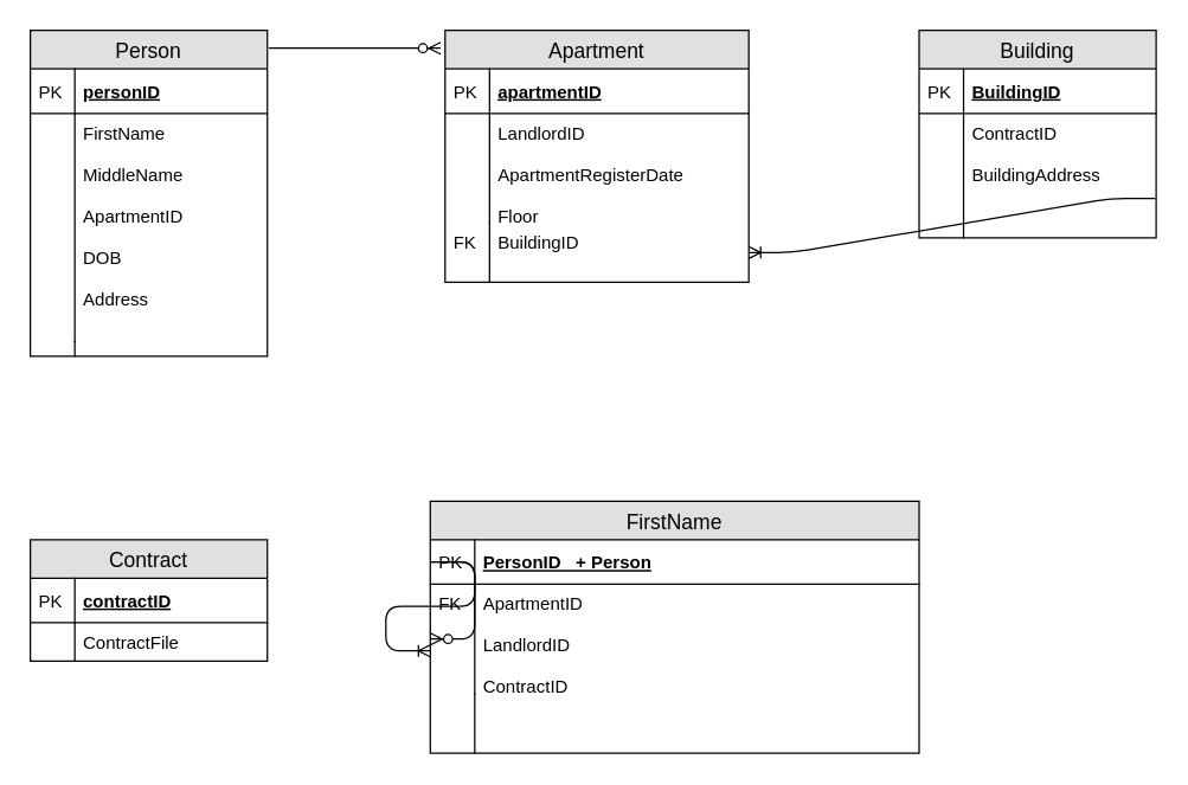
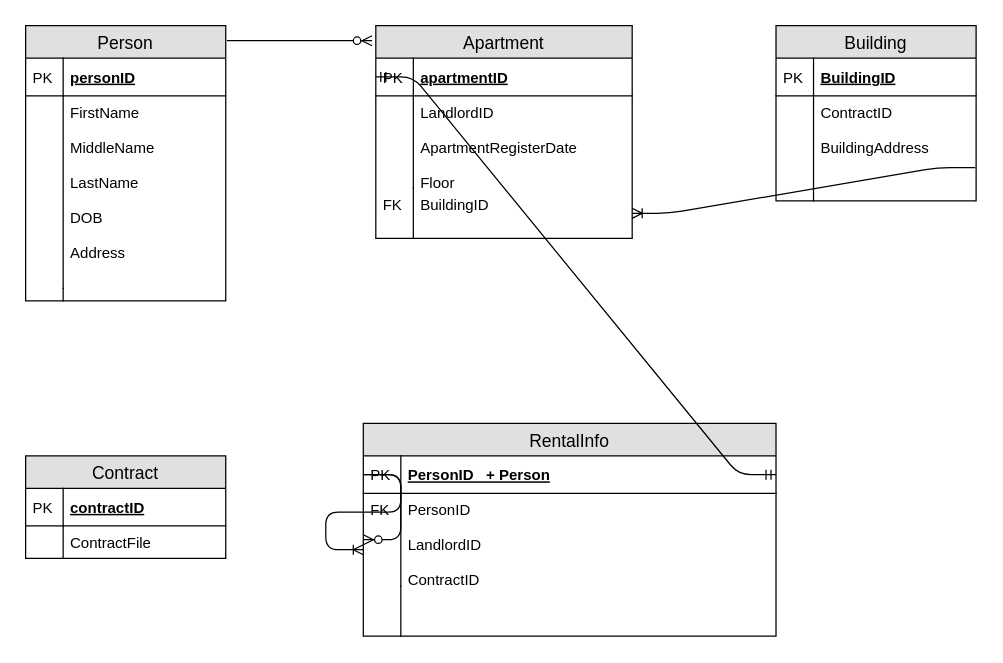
  <mxCell id="0" />
  <mxCell id="1" parent="0" />
  <mxCell id="2" value="Contract" style="swimlane;fontStyle=0;childLayout=stackLayout;horizontal=1;startSize=26;fillColor=#e0e0e0;horizontalStack=0;resizeParent=1;resizeParentMax=0;resizeLast=0;collapsible=1;marginBottom=0;swimlaneFillColor=#ffffff;align=center;fontSize=14;" parent="1" vertex="1"><mxGeometry x="20" y="364" width="160" height="82" as="geometry" /></mxCell>
  <mxCell id="3" value="contractID" style="shape=partialRectangle;top=0;left=0;right=0;bottom=1;align=left;verticalAlign=middle;fillColor=none;spacingLeft=34;spacingRight=4;overflow=hidden;rotatable=0;points=[[0,0.5],[1,0.5]];portConstraint=eastwest;dropTarget=0;fontStyle=5;fontSize=12;" parent="2" vertex="1"><mxGeometry y="26" width="160" height="30" as="geometry" /></mxCell>
  <mxCell id="4" value="PK" style="shape=partialRectangle;top=0;left=0;bottom=0;fillColor=none;align=left;verticalAlign=middle;spacingLeft=4;spacingRight=4;overflow=hidden;rotatable=0;points=[];portConstraint=eastwest;part=1;fontSize=12;" parent="3" vertex="1" connectable="0"><mxGeometry width="30" height="30" as="geometry" /></mxCell>
  <mxCell id="5" value="ContractFile" style="shape=partialRectangle;top=0;left=0;right=0;bottom=0;align=left;verticalAlign=top;fillColor=none;spacingLeft=34;spacingRight=4;overflow=hidden;rotatable=0;points=[[0,0.5],[1,0.5]];portConstraint=eastwest;dropTarget=0;fontSize=12;" parent="2" vertex="1"><mxGeometry y="56" width="160" height="26" as="geometry" /></mxCell>
  <mxCell id="6" value="" style="shape=partialRectangle;top=0;left=0;bottom=0;fillColor=none;align=left;verticalAlign=top;spacingLeft=4;spacingRight=4;overflow=hidden;rotatable=0;points=[];portConstraint=eastwest;part=1;fontSize=12;" parent="5" vertex="1" connectable="0"><mxGeometry width="30" height="26" as="geometry" /></mxCell>
  <mxCell id="7" value="Person" style="swimlane;fontStyle=0;childLayout=stackLayout;horizontal=1;startSize=26;fillColor=#e0e0e0;horizontalStack=0;resizeParent=1;resizeParentMax=0;resizeLast=0;collapsible=1;marginBottom=0;swimlaneFillColor=#ffffff;align=center;fontSize=14;" parent="1" vertex="1"><mxGeometry x="20" y="20" width="160" height="220" as="geometry" /></mxCell>
  <mxCell id="8" value="personID" style="shape=partialRectangle;top=0;left=0;right=0;bottom=1;align=left;verticalAlign=middle;fillColor=none;spacingLeft=34;spacingRight=4;overflow=hidden;rotatable=0;points=[[0,0.5],[1,0.5]];portConstraint=eastwest;dropTarget=0;fontStyle=5;fontSize=12;" parent="7" vertex="1"><mxGeometry y="26" width="160" height="30" as="geometry" /></mxCell>
  <mxCell id="9" value="PK" style="shape=partialRectangle;top=0;left=0;bottom=0;fillColor=none;align=left;verticalAlign=middle;spacingLeft=4;spacingRight=4;overflow=hidden;rotatable=0;points=[];portConstraint=eastwest;part=1;fontSize=12;" parent="8" vertex="1" connectable="0"><mxGeometry width="30" height="30" as="geometry" /></mxCell>
- <mxCell id="10" value="FirstName&#10;&#10;MiddleName&#10;&#10;ApartmentID&#10;&#10;DOB&#10;&#10;Address&#10;" style="shape=partialRectangle;top=0;left=0;right=0;bottom=0;align=left;verticalAlign=top;fillColor=none;spacingLeft=34;spacingRight=4;overflow=hidden;rotatable=0;points=[[0,0.5],[1,0.5]];portConstraint=eastwest;dropTarget=0;fontSize=12;" parent="7" vertex="1"><mxGeometry y="56" width="160" height="154" as="geometry" /></mxCell>
+ <mxCell id="10" value="FirstName&#10;&#10;MiddleName&#10;&#10;LastName&#10;&#10;DOB&#10;&#10;Address&#10;" style="shape=partialRectangle;top=0;left=0;right=0;bottom=0;align=left;verticalAlign=top;fillColor=none;spacingLeft=34;spacingRight=4;overflow=hidden;rotatable=0;points=[[0,0.5],[1,0.5]];portConstraint=eastwest;dropTarget=0;fontSize=12;" parent="7" vertex="1"><mxGeometry y="56" width="160" height="154" as="geometry" /></mxCell>
  <mxCell id="11" value="" style="shape=partialRectangle;top=0;left=0;bottom=0;fillColor=none;align=left;verticalAlign=top;spacingLeft=4;spacingRight=4;overflow=hidden;rotatable=0;points=[];portConstraint=eastwest;part=1;fontSize=12;" parent="10" vertex="1" connectable="0"><mxGeometry width="30" height="154" as="geometry" /></mxCell>
  <mxCell id="12" value="" style="shape=partialRectangle;top=0;left=0;right=0;bottom=0;align=left;verticalAlign=top;fillColor=none;spacingLeft=34;spacingRight=4;overflow=hidden;rotatable=0;points=[[0,0.5],[1,0.5]];portConstraint=eastwest;dropTarget=0;fontSize=12;" parent="7" vertex="1"><mxGeometry y="210" width="160" height="10" as="geometry" /></mxCell>
  <mxCell id="13" value="" style="shape=partialRectangle;top=0;left=0;bottom=0;fillColor=none;align=left;verticalAlign=top;spacingLeft=4;spacingRight=4;overflow=hidden;rotatable=0;points=[];portConstraint=eastwest;part=1;fontSize=12;" parent="12" vertex="1" connectable="0"><mxGeometry width="30" height="10" as="geometry" /></mxCell>
  <mxCell id="14" value="Apartment" style="swimlane;fontStyle=0;childLayout=stackLayout;horizontal=1;startSize=26;fillColor=#e0e0e0;horizontalStack=0;resizeParent=1;resizeParentMax=0;resizeLast=0;collapsible=1;marginBottom=0;swimlaneFillColor=#ffffff;align=center;fontSize=14;" parent="1" vertex="1"><mxGeometry x="300" y="20" width="205" height="170" as="geometry" /></mxCell>
  <mxCell id="15" value="apartmentID" style="shape=partialRectangle;top=0;left=0;right=0;bottom=1;align=left;verticalAlign=middle;fillColor=none;spacingLeft=34;spacingRight=4;overflow=hidden;rotatable=0;points=[[0,0.5],[1,0.5]];portConstraint=eastwest;dropTarget=0;fontStyle=5;fontSize=12;" parent="14" vertex="1"><mxGeometry y="26" width="205" height="30" as="geometry" /></mxCell>
  <mxCell id="16" value="PK" style="shape=partialRectangle;top=0;left=0;bottom=0;fillColor=none;align=left;verticalAlign=middle;spacingLeft=4;spacingRight=4;overflow=hidden;rotatable=0;points=[];portConstraint=eastwest;part=1;fontSize=12;" parent="15" vertex="1" connectable="0"><mxGeometry width="30" height="30" as="geometry" /></mxCell>
  <mxCell id="17" value="LandlordID&#10;&#10;ApartmentRegisterDate&#10;&#10;Floor&#10;" style="shape=partialRectangle;top=0;left=0;right=0;bottom=0;align=left;verticalAlign=top;fillColor=none;spacingLeft=34;spacingRight=4;overflow=hidden;rotatable=0;points=[[0,0.5],[1,0.5]];portConstraint=eastwest;dropTarget=0;fontSize=12;" parent="14" vertex="1"><mxGeometry y="56" width="205" height="74" as="geometry" /></mxCell>
  <mxCell id="18" value="" style="shape=partialRectangle;top=0;left=0;bottom=0;fillColor=none;align=left;verticalAlign=top;spacingLeft=4;spacingRight=4;overflow=hidden;rotatable=0;points=[];portConstraint=eastwest;part=1;fontSize=12;" parent="17" vertex="1" connectable="0"><mxGeometry width="30" height="74" as="geometry" /></mxCell>
  <mxCell id="19" value="BuildingID" style="shape=partialRectangle;top=0;left=0;right=0;bottom=0;align=left;verticalAlign=top;fillColor=none;spacingLeft=34;spacingRight=4;overflow=hidden;rotatable=0;points=[[0,0.5],[1,0.5]];portConstraint=eastwest;dropTarget=0;fontSize=12;" parent="14" vertex="1"><mxGeometry y="130" width="205" height="40" as="geometry" /></mxCell>
  <mxCell id="20" value="FK" style="shape=partialRectangle;top=0;left=0;bottom=0;fillColor=none;align=left;verticalAlign=top;spacingLeft=4;spacingRight=4;overflow=hidden;rotatable=0;points=[];portConstraint=eastwest;part=1;fontSize=12;" parent="19" vertex="1" connectable="0"><mxGeometry width="30" height="40" as="geometry" /></mxCell>
  <mxCell id="21" value="Building" style="swimlane;fontStyle=0;childLayout=stackLayout;horizontal=1;startSize=26;fillColor=#e0e0e0;horizontalStack=0;resizeParent=1;resizeParentMax=0;resizeLast=0;collapsible=1;marginBottom=0;swimlaneFillColor=#ffffff;align=center;fontSize=14;" vertex="1" parent="1"><mxGeometry x="620" y="20" width="160" height="140" as="geometry" /></mxCell>
  <mxCell id="22" value="BuildingID" style="shape=partialRectangle;top=0;left=0;right=0;bottom=1;align=left;verticalAlign=middle;fillColor=none;spacingLeft=34;spacingRight=4;overflow=hidden;rotatable=0;points=[[0,0.5],[1,0.5]];portConstraint=eastwest;dropTarget=0;fontStyle=5;fontSize=12;" vertex="1" parent="21"><mxGeometry y="26" width="160" height="30" as="geometry" /></mxCell>
  <mxCell id="23" value="PK" style="shape=partialRectangle;top=0;left=0;bottom=0;fillColor=none;align=left;verticalAlign=middle;spacingLeft=4;spacingRight=4;overflow=hidden;rotatable=0;points=[];portConstraint=eastwest;part=1;fontSize=12;" vertex="1" connectable="0" parent="22"><mxGeometry width="30" height="30" as="geometry" /></mxCell>
  <mxCell id="24" value="ContractID&#10;&#10;BuildingAddress&#10;" style="shape=partialRectangle;top=0;left=0;right=0;bottom=0;align=left;verticalAlign=top;fillColor=none;spacingLeft=34;spacingRight=4;overflow=hidden;rotatable=0;points=[[0,0.5],[1,0.5]];portConstraint=eastwest;dropTarget=0;fontSize=12;" vertex="1" parent="21"><mxGeometry y="56" width="160" height="84" as="geometry" /></mxCell>
  <mxCell id="25" value="" style="shape=partialRectangle;top=0;left=0;bottom=0;fillColor=none;align=left;verticalAlign=top;spacingLeft=4;spacingRight=4;overflow=hidden;rotatable=0;points=[];portConstraint=eastwest;part=1;fontSize=12;" vertex="1" connectable="0" parent="24"><mxGeometry width="30" height="84" as="geometry" /></mxCell>
- <mxCell id="26" value="FirstName" style="swimlane;fontStyle=0;childLayout=stackLayout;horizontal=1;startSize=26;fillColor=#e0e0e0;horizontalStack=0;resizeParent=1;resizeParentMax=0;resizeLast=0;collapsible=1;marginBottom=0;swimlaneFillColor=#ffffff;align=center;fontSize=14;" vertex="1" parent="1"><mxGeometry x="290" y="338" width="330" height="170" as="geometry" /></mxCell>
+ <mxCell id="26" value="RentalInfo" style="swimlane;fontStyle=0;childLayout=stackLayout;horizontal=1;startSize=26;fillColor=#e0e0e0;horizontalStack=0;resizeParent=1;resizeParentMax=0;resizeLast=0;collapsible=1;marginBottom=0;swimlaneFillColor=#ffffff;align=center;fontSize=14;" vertex="1" parent="1"><mxGeometry x="290" y="338" width="330" height="170" as="geometry" /></mxCell>
  <mxCell id="27" value="PersonID   + Person" style="shape=partialRectangle;top=0;left=0;right=0;bottom=1;align=left;verticalAlign=middle;fillColor=none;spacingLeft=34;spacingRight=4;overflow=hidden;rotatable=0;points=[[0,0.5],[1,0.5]];portConstraint=eastwest;dropTarget=0;fontStyle=5;fontSize=12;" vertex="1" parent="26"><mxGeometry y="26" width="330" height="30" as="geometry" /></mxCell>
  <mxCell id="28" value="PK" style="shape=partialRectangle;top=0;left=0;bottom=0;fillColor=none;align=left;verticalAlign=middle;spacingLeft=4;spacingRight=4;overflow=hidden;rotatable=0;points=[];portConstraint=eastwest;part=1;fontSize=12;" vertex="1" connectable="0" parent="27"><mxGeometry width="30" height="30" as="geometry" /></mxCell>
- <mxCell id="29" value="ApartmentID&#10;&#10;LandlordID&#10;&#10;ContractID" style="shape=partialRectangle;top=0;left=0;right=0;bottom=0;align=left;verticalAlign=top;fillColor=none;spacingLeft=34;spacingRight=4;overflow=hidden;rotatable=0;points=[[0,0.5],[1,0.5]];portConstraint=eastwest;dropTarget=0;fontSize=12;" vertex="1" parent="26"><mxGeometry y="56" width="330" height="74" as="geometry" /></mxCell>
+ <mxCell id="29" value="PersonID&#10;&#10;LandlordID&#10;&#10;ContractID" style="shape=partialRectangle;top=0;left=0;right=0;bottom=0;align=left;verticalAlign=top;fillColor=none;spacingLeft=34;spacingRight=4;overflow=hidden;rotatable=0;points=[[0,0.5],[1,0.5]];portConstraint=eastwest;dropTarget=0;fontSize=12;" vertex="1" parent="26"><mxGeometry y="56" width="330" height="74" as="geometry" /></mxCell>
  <mxCell id="30" value="FK" style="shape=partialRectangle;top=0;left=0;bottom=0;fillColor=none;align=left;verticalAlign=top;spacingLeft=4;spacingRight=4;overflow=hidden;rotatable=0;points=[];portConstraint=eastwest;part=1;fontSize=12;" vertex="1" connectable="0" parent="29"><mxGeometry width="30" height="74" as="geometry" /></mxCell>
  <mxCell id="31" value="" style="shape=partialRectangle;top=0;left=0;right=0;bottom=0;align=left;verticalAlign=top;fillColor=none;spacingLeft=34;spacingRight=4;overflow=hidden;rotatable=0;points=[[0,0.5],[1,0.5]];portConstraint=eastwest;dropTarget=0;fontSize=12;" vertex="1" parent="26"><mxGeometry y="130" width="330" height="40" as="geometry" /></mxCell>
  <mxCell id="32" value="" style="shape=partialRectangle;top=0;left=0;bottom=0;fillColor=none;align=left;verticalAlign=top;spacingLeft=4;spacingRight=4;overflow=hidden;rotatable=0;points=[];portConstraint=eastwest;part=1;fontSize=12;" vertex="1" connectable="0" parent="31"><mxGeometry width="30" height="40" as="geometry" /></mxCell>
  <mxCell id="33" value="" style="edgeStyle=entityRelationEdgeStyle;fontSize=12;html=1;endArrow=ERoneToMany;exitX=0;exitY=0.5;exitDx=0;exitDy=0;" edge="1" parent="26" source="27"><mxGeometry width="100" height="100" relative="1" as="geometry"><mxPoint x="-70" y="102" as="sourcePoint" /><mxPoint y="101" as="targetPoint" /></mxGeometry></mxCell>
  <mxCell id="34" value="" style="edgeStyle=entityRelationEdgeStyle;fontSize=12;html=1;endArrow=ERzeroToMany;endFill=1;exitX=0;exitY=0.5;exitDx=0;exitDy=0;entryX=0;entryY=0.5;entryDx=0;entryDy=0;" edge="1" parent="26" source="27" target="29"><mxGeometry width="100" height="100" relative="1" as="geometry"><mxPoint x="-120" y="270" as="sourcePoint" /><mxPoint x="60" y="100" as="targetPoint" /></mxGeometry></mxCell>
  <mxCell id="35" value="" style="edgeStyle=entityRelationEdgeStyle;fontSize=12;html=1;endArrow=ERzeroToMany;endFill=1;exitX=1.006;exitY=0.054;exitDx=0;exitDy=0;exitPerimeter=0;" edge="1" parent="1" source="7"><mxGeometry width="100" height="100" relative="1" as="geometry"><mxPoint x="180" y="148" as="sourcePoint" /><mxPoint x="297" y="32" as="targetPoint" /></mxGeometry></mxCell>
  <mxCell id="36" value="" style="edgeStyle=entityRelationEdgeStyle;fontSize=12;html=1;endArrow=ERoneToMany;exitX=0.996;exitY=0.683;exitDx=0;exitDy=0;exitPerimeter=0;" edge="1" parent="1" source="24" target="19"><mxGeometry width="100" height="100" relative="1" as="geometry"><mxPoint x="580" y="248" as="sourcePoint" /><mxPoint x="560" y="-2" as="targetPoint" /></mxGeometry></mxCell>
+ <mxCell id="37" value="" style="edgeStyle=entityRelationEdgeStyle;fontSize=12;html=1;endArrow=ERmandOne;startArrow=ERmandOne;exitX=1;exitY=0.5;exitDx=0;exitDy=0;entryX=0;entryY=0.5;entryDx=0;entryDy=0;" edge="1" parent="1" source="27" target="15"><mxGeometry width="100" height="100" relative="1" as="geometry"><mxPoint x="390" y="328" as="sourcePoint" /><mxPoint x="420" y="185" as="targetPoint" /></mxGeometry></mxCell>
